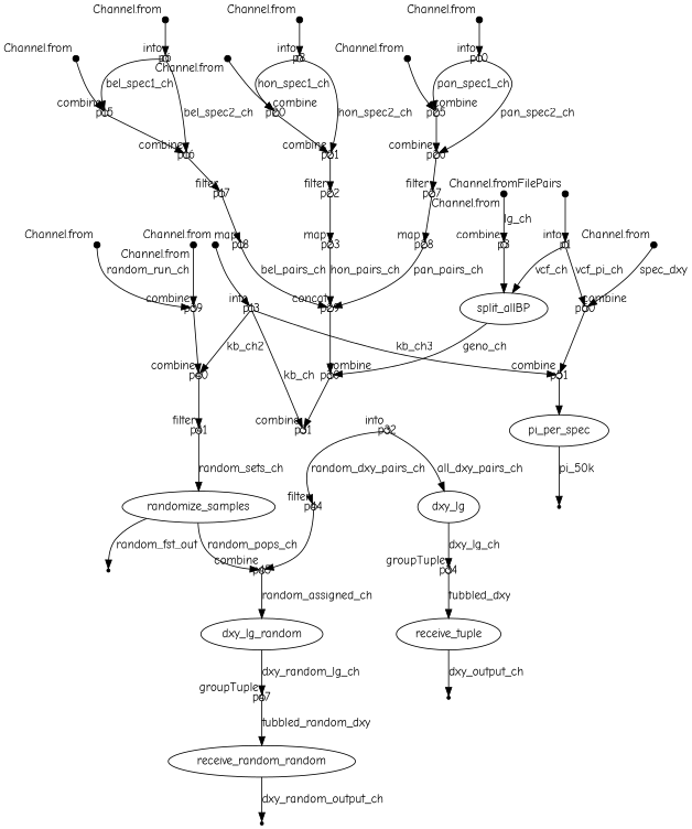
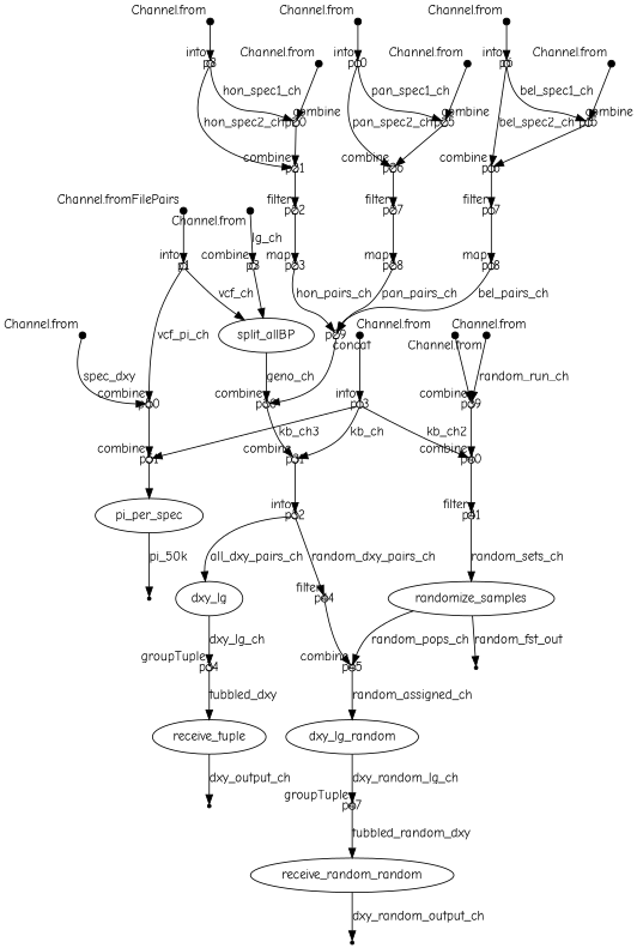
  digraph {
    fontname="Comic Neue"
    node [fixedsize=true fontname="Comic Neue" shape=circle xlabel=combine]
    edge [fontname="Comic Neue"]
    p0 [shape=point width=0.1 xlabel="Channel.fromFilePairs"]
    p1 [width=0.1 xlabel=into]
    p50 [width=0.1]
    n4 [label=split_allBP fixedsize="" shape="" xlabel=""]
    p3 [width=0.1]
    p51 [width=0.1]
    p30 [width=0.1]
    n8 [label=pi_per_spec fixedsize="" shape="" xlabel=""]
    p2 [shape=point width=0.1 xlabel="Channel.from"]
    p31 [width=0.1]
    p32 [width=0.1 xlabel=into]
    p5 [shape=point width=0.1 xlabel="Channel.from"]
    p6 [width=0.1 xlabel=into]
    p15 [width=0.1]
    p16 [width=0.1]
    p17 [width=0.1 xlabel=filter]
    p18 [width=0.1 xlabel=map]
    p7 [shape=point width=0.1 xlabel="Channel.from"]
    p8 [width=0.1 xlabel=into]
    p20 [width=0.1]
    p21 [width=0.1]
    p22 [width=0.1 xlabel=filter]
    p23 [width=0.1 xlabel=map]
    p9 [shape=point width=0.1 xlabel="Channel.from"]
    p10 [width=0.1 xlabel=into]
    p25 [width=0.1]
    p26 [width=0.1]
    p27 [width=0.1 xlabel=filter]
    p28 [width=0.1 xlabel=map]
    p11 [shape=point width=0.1 xlabel="Channel.from"]
    p12 [shape=point width=0.1 xlabel="Channel.from"]
    p13 [width=0.1 xlabel=into]
    p40 [width=0.1]
    p41 [width=0.1 xlabel=filter]
    n35 [label=dxy_lg fixedsize="" shape="" xlabel=""]
    p44 [width=0.1 xlabel=filter]
    n37 [label=randomize_samples fixedsize="" shape="" xlabel=""]
    p53 [shape=point fixedsize="" xlabel=""]
    p14 [shape=point width=0.1 xlabel="Channel.from"]
    p29 [width=0.1 xlabel=concat]
    p19 [shape=point width=0.1 xlabel="Channel.from"]
    p24 [shape=point width=0.1 xlabel="Channel.from"]
    p34 [width=0.1 xlabel=groupTuple]
    p45 [width=0.1]
    n45 [label=receive_tuple fixedsize="" shape="" xlabel=""]
    n46 [label=dxy_lg_random fixedsize="" shape="" xlabel=""]
    p36 [shape=point fixedsize="" xlabel=""]
    p37 [shape=point width=0.1 xlabel="Channel.from"]
    p39 [width=0.1]
    p38 [shape=point width=0.1 xlabel="Channel.from"]
    p43 [shape=point fixedsize="" xlabel=""]
    p47 [width=0.1 xlabel=groupTuple]
    n53 [label=receive_random_random fixedsize="" shape="" xlabel=""]
    p49 [shape=point fixedsize="" xlabel=""]
    p0 -> p1
    p1 -> p50 [label=vcf_pi_ch]
    p1 -> n4 [label=vcf_ch]
    p50 -> p51
    n4 -> p30 [label=geno_ch]
    p3 -> n4
    p51 -> n8
    p30 -> p31
    n8 -> p53 [label=pi_50k]
    p2 -> p3 [label=lg_ch]
+   p31 -> p32
    p32 -> n35 [label=all_dxy_pairs_ch]
    p32 -> p44 [label=random_dxy_pairs_ch]
    p5 -> p6
    p6 -> p15 [label=bel_spec1_ch]
    p6 -> p16 [label=bel_spec2_ch]
    p15 -> p16
    p16 -> p17
    p17 -> p18
    p18 -> p29 [label=bel_pairs_ch]
    p7 -> p8
    p8 -> p20 [label=hon_spec1_ch]
    p8 -> p21 [label=hon_spec2_ch]
    p20 -> p21
    p21 -> p22
    p22 -> p23
    p23 -> p29 [label=hon_pairs_ch]
    p9 -> p10
    p10 -> p25 [label=pan_spec1_ch]
    p10 -> p26 [label=pan_spec2_ch]
    p25 -> p26
    p26 -> p27
    p27 -> p28
    p28 -> p29 [label=pan_pairs_ch]
    p11 -> p50 [label=spec_dxy]
    p12 -> p13
    p13 -> p51 [label=kb_ch3]
    p13 -> p31 [label=kb_ch]
    p13 -> p40 [label=kb_ch2]
    p40 -> p41
    p41 -> n37 [label=random_sets_ch]
    n35 -> p34 [label=dxy_lg_ch]
    p44 -> p45
    n37 -> p45 [label=random_pops_ch]
    n37 -> p43 [label=random_fst_out]
    p14 -> p15
    p29 -> p30
    p19 -> p20
    p24 -> p25
    p34 -> n45 [label=tubbled_dxy]
    p45 -> n46 [label=random_assigned_ch]
    n45 -> p36 [label=dxy_output_ch]
    n46 -> p47 [label=dxy_random_lg_ch]
    p37 -> p39 [label=random_run_ch]
    p39 -> p40
    p38 -> p39
    p47 -> n53 [label=tubbled_random_dxy]
    n53 -> p49 [label=dxy_random_output_ch]
  }
